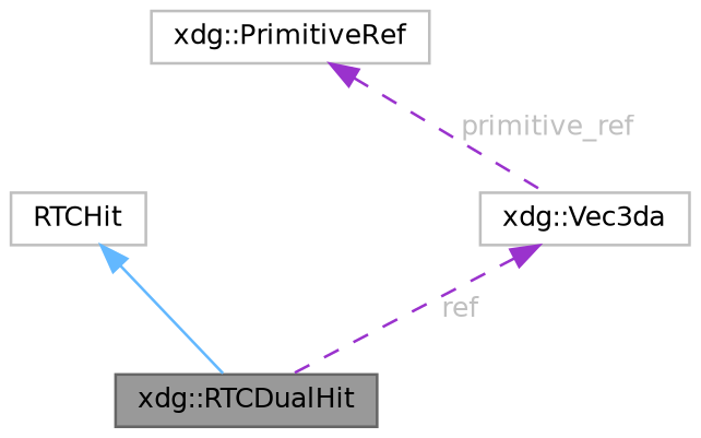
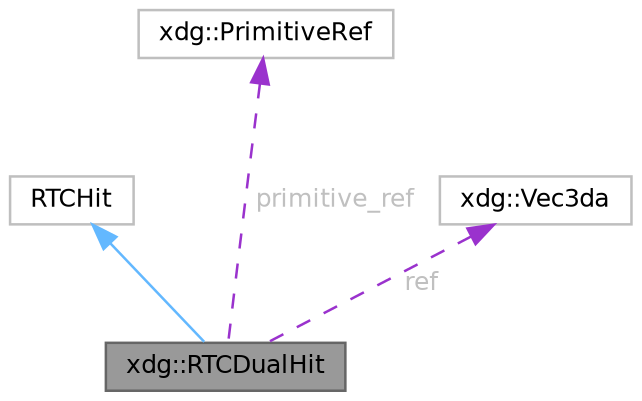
  digraph {
    node [color=grey75 fillcolor=white fontname=Helvetica fontsize=10 shape=box style=filled]
    edge [color=darkorchid3 dir=back fontname=Helvetica fontsize=10 labelfontname=Helvetica labelfontsize=10 style=dashed fontcolor=grey]
    n1 [color=gray40 fillcolor=grey60 fontcolor=black height=0.2 label="xdg::RTCDualHit" width=0.4]
    n2 [height=0.2 label=RTCHit width=0.4]
    n3 [height=0.2 label="xdg::PrimitiveRef" width=0.4]
    n4 [height=0.2 label="xdg::Vec3da" width=0.4]
    n2 -> n1 [color=steelblue1 style=solid fontcolor=""]
-   n3 -> n4 [label=" primitive_ref"]
+   n3 -> n1 [label=" primitive_ref"]
    n4 -> n1 [label=" ref"]
  }
